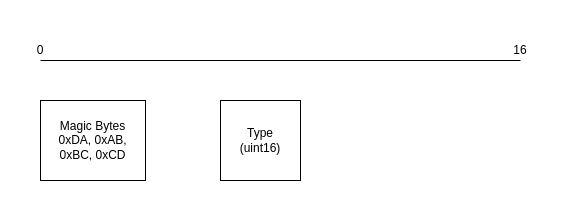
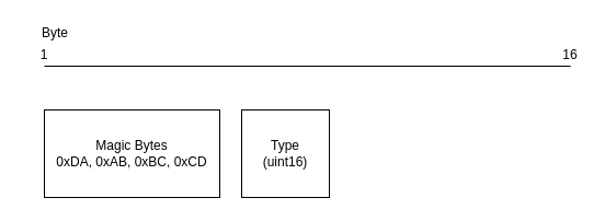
  <mxCell id="0" />
  <mxCell id="1" parent="0" />
- <mxCell id="2" value="Magic Bytes&lt;br&gt;&lt;span&gt;0xDA&lt;/span&gt;&lt;span&gt;, &lt;/span&gt;&lt;span&gt;0xAB&lt;/span&gt;&lt;span&gt;, &lt;/span&gt;&lt;span&gt;0xBC&lt;/span&gt;&lt;span&gt;, &lt;/span&gt;&lt;span&gt;0xCD&lt;/span&gt;&lt;br&gt;" style="rounded=0;whiteSpace=wrap;html=1;" vertex="1" parent="1"><mxGeometry x="40" y="100" width="105" height="80" as="geometry" /></mxCell>
+ <mxCell id="2" value="Magic Bytes&lt;br&gt;&lt;span&gt;0xDA&lt;/span&gt;&lt;span&gt;, &lt;/span&gt;&lt;span&gt;0xAB&lt;/span&gt;&lt;span&gt;, &lt;/span&gt;&lt;span&gt;0xBC&lt;/span&gt;&lt;span&gt;, &lt;/span&gt;&lt;span&gt;0xCD&lt;/span&gt;&lt;br&gt;" style="rounded=0;whiteSpace=wrap;html=1;" vertex="1" parent="1"><mxGeometry x="40" y="100" width="160" height="80" as="geometry" /></mxCell>
  <mxCell id="3" value="Type&lt;br&gt;(uint16)&lt;br&gt;" style="rounded=0;whiteSpace=wrap;html=1;" vertex="1" parent="1"><mxGeometry x="220" y="100" width="80" height="80" as="geometry" /></mxCell>
  <mxCell id="4" value="" style="endArrow=none;html=1;" edge="1" parent="1"><mxGeometry width="50" height="50" relative="1" as="geometry"><mxPoint x="40" y="60" as="sourcePoint" /><mxPoint x="520" y="60" as="targetPoint" /></mxGeometry></mxCell>
- <mxCell id="5" value="0&lt;br&gt;" style="text;html=1;strokeColor=none;fillColor=none;align=center;verticalAlign=middle;whiteSpace=wrap;rounded=0;" vertex="1" parent="1"><mxGeometry x="20" y="40" width="40" height="20" as="geometry" /></mxCell>
+ <mxCell id="5" value="1&lt;br&gt;" style="text;html=1;strokeColor=none;fillColor=none;align=center;verticalAlign=middle;whiteSpace=wrap;rounded=0;" vertex="1" parent="1"><mxGeometry x="20" y="40" width="40" height="20" as="geometry" /></mxCell>
  <mxCell id="6" value="16&lt;br&gt;" style="text;html=1;strokeColor=none;fillColor=none;align=center;verticalAlign=middle;whiteSpace=wrap;rounded=0;" vertex="1" parent="1"><mxGeometry x="500" y="40" width="40" height="20" as="geometry" /></mxCell>
+ <mxCell id="7" value="Byte" style="text;html=1;strokeColor=none;fillColor=none;align=center;verticalAlign=middle;whiteSpace=wrap;rounded=0;" vertex="1" parent="1"><mxGeometry x="30" y="20" width="40" height="20" as="geometry" /></mxCell>
